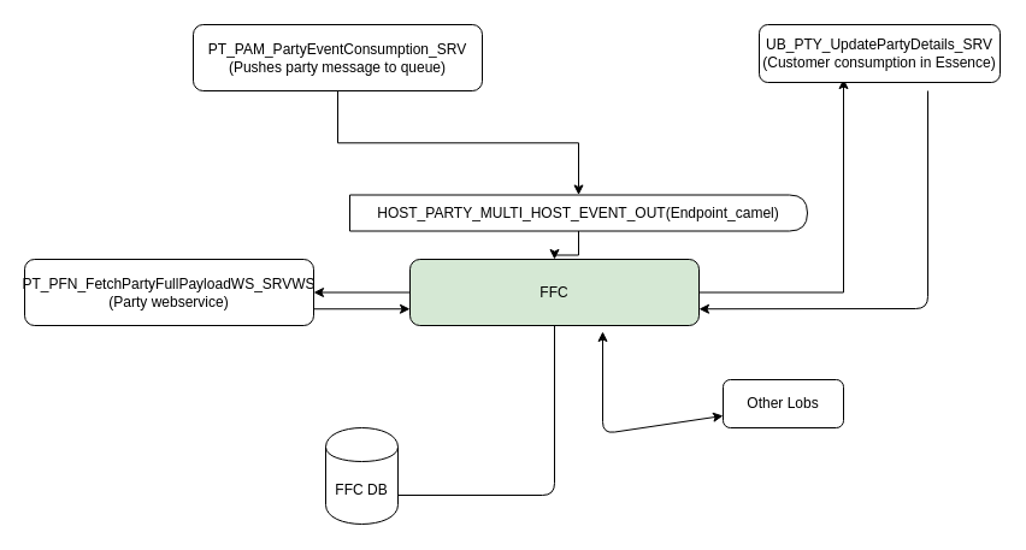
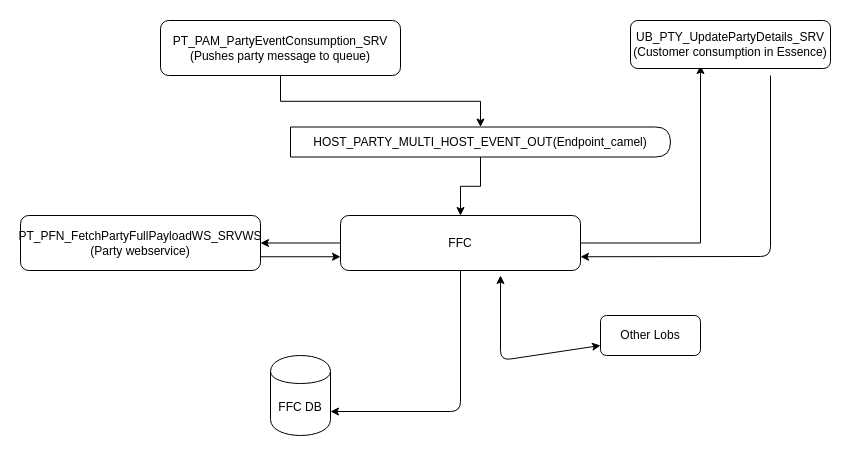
  <mxCell id="0" />
  <mxCell id="1" parent="0" />
  <mxCell id="2" value="" style="edgeStyle=orthogonalEdgeStyle;rounded=0;orthogonalLoop=1;jettySize=auto;html=1;" edge="1" parent="1" source="9" target="6"><mxGeometry relative="1" as="geometry" /></mxCell>
  <mxCell id="3" value="PT_PAM_PartyEventConsumption_SRV&lt;br&gt;(Pushes party message to queue)" style="rounded=1;whiteSpace=wrap;html=1;" vertex="1" parent="1"><mxGeometry x="160" y="20" width="240" height="55" as="geometry" /></mxCell>
  <mxCell id="4" value="" style="edgeStyle=orthogonalEdgeStyle;rounded=0;orthogonalLoop=1;jettySize=auto;html=1;" edge="1" parent="1" source="6" target="7"><mxGeometry relative="1" as="geometry" /></mxCell>
  <mxCell id="5" value="" style="edgeStyle=orthogonalEdgeStyle;rounded=0;orthogonalLoop=1;jettySize=auto;html=1;entryX=0.35;entryY=0.938;entryDx=0;entryDy=0;entryPerimeter=0;" edge="1" parent="1" source="6" target="8"><mxGeometry relative="1" as="geometry"><mxPoint x="660" y="242.5" as="targetPoint" /></mxGeometry></mxCell>
- <mxCell id="6" value="FFC" style="rounded=1;whiteSpace=wrap;html=1;fillColor=#d5e8d4;" vertex="1" parent="1"><mxGeometry x="340" y="215" width="240" height="55" as="geometry" /></mxCell>
+ <mxCell id="6" value="FFC" style="rounded=1;whiteSpace=wrap;html=1;" vertex="1" parent="1"><mxGeometry x="340" y="215" width="240" height="55" as="geometry" /></mxCell>
  <mxCell id="7" value="PT_PFN_FetchPartyFullPayloadWS_SRVWS&lt;br&gt;(Party webservice)" style="rounded=1;whiteSpace=wrap;html=1;" vertex="1" parent="1"><mxGeometry x="20" y="215" width="240" height="55" as="geometry" /></mxCell>
  <mxCell id="8" value="UB_PTY_UpdatePartyDetails_SRV&lt;br&gt;(Customer consumption in Essence)" style="rounded=1;whiteSpace=wrap;html=1;" vertex="1" parent="1"><mxGeometry x="630" y="20" width="200" height="48" as="geometry" /></mxCell>
- <mxCell id="9" value="HOST_PARTY_MULTI_HOST_EVENT_OUT(Endpoint_camel)" style="shape=delay;whiteSpace=wrap;html=1;" vertex="1" parent="1"><mxGeometry x="290" y="161.5" width="380" height="30" as="geometry" /></mxCell>
+ <mxCell id="9" value="HOST_PARTY_MULTI_HOST_EVENT_OUT(Endpoint_camel)" style="shape=delay;whiteSpace=wrap;html=1;" vertex="1" parent="1"><mxGeometry x="290" y="126.5" width="380" height="30" as="geometry" /></mxCell>
  <mxCell id="10" value="" style="edgeStyle=orthogonalEdgeStyle;rounded=0;orthogonalLoop=1;jettySize=auto;html=1;" edge="1" parent="1" source="3" target="9"><mxGeometry relative="1" as="geometry"><mxPoint x="280" y="75" as="sourcePoint" /><mxPoint x="450" y="195" as="targetPoint" /></mxGeometry></mxCell>
  <mxCell id="11" value="" style="endArrow=classic;html=1;entryX=0;entryY=0.75;entryDx=0;entryDy=0;exitX=1;exitY=0.75;exitDx=0;exitDy=0;" edge="1" parent="1" source="7" target="6"><mxGeometry width="50" height="50" relative="1" as="geometry"><mxPoint x="30" y="345" as="sourcePoint" /><mxPoint x="80" y="295" as="targetPoint" /></mxGeometry></mxCell>
  <mxCell id="12" value="" style="endArrow=classic;html=1;entryX=1;entryY=0.75;entryDx=0;entryDy=0;" edge="1" parent="1" target="6"><mxGeometry width="50" height="50" relative="1" as="geometry"><mxPoint x="770" y="75" as="sourcePoint" /><mxPoint x="160" y="295" as="targetPoint" /><Array as="points"><mxPoint x="770" y="256" /></Array></mxGeometry></mxCell>
  <mxCell id="13" value="FFC DB" style="shape=cylinder;whiteSpace=wrap;html=1;boundedLbl=1;backgroundOutline=1;" vertex="1" parent="1"><mxGeometry x="270" y="355" width="60" height="80" as="geometry" /></mxCell>
- <mxCell id="14" value="" style="endArrow=none;html=1;entryX=1;entryY=0.7;entryDx=0;entryDy=0;" edge="1" parent="1" source="6" target="13"><mxGeometry width="50" height="50" relative="1" as="geometry"><mxPoint x="20" y="505" as="sourcePoint" /><mxPoint x="120" y="475" as="targetPoint" /><Array as="points"><mxPoint x="460" y="411" /></Array></mxGeometry></mxCell>
+ <mxCell id="14" value="" style="endArrow=classic;html=1;entryX=1;entryY=0.7;entryDx=0;entryDy=0;" edge="1" parent="1" source="6" target="13"><mxGeometry width="50" height="50" relative="1" as="geometry"><mxPoint x="20" y="505" as="sourcePoint" /><mxPoint x="120" y="475" as="targetPoint" /><Array as="points"><mxPoint x="460" y="411" /></Array></mxGeometry></mxCell>
  <mxCell id="15" value="Other Lobs" style="rounded=1;whiteSpace=wrap;html=1;" vertex="1" parent="1"><mxGeometry x="600" y="315" width="100" height="40" as="geometry" /></mxCell>
  <mxCell id="16" value="" style="endArrow=classic;startArrow=classic;html=1;exitX=0;exitY=0.75;exitDx=0;exitDy=0;" edge="1" parent="1" source="15"><mxGeometry width="50" height="50" relative="1" as="geometry"><mxPoint x="220" y="505" as="sourcePoint" /><mxPoint x="500" y="275" as="targetPoint" /><Array as="points"><mxPoint x="500" y="360" /></Array></mxGeometry></mxCell>
